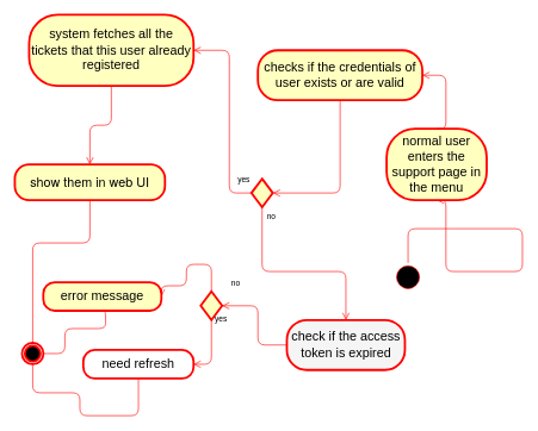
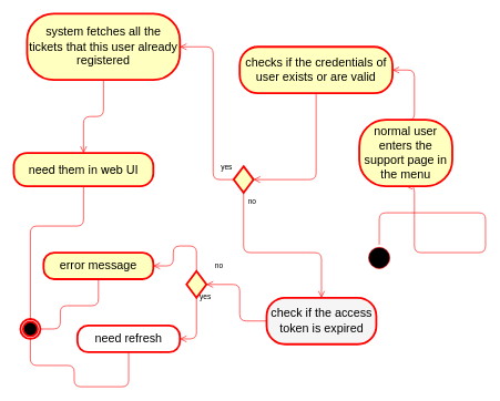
  <mxCell id="0" />
  <mxCell id="1" parent="0" />
  <mxCell id="2" value="" style="ellipse;html=1;shape=startState;fillColor=#000000;strokeColor=#ff0000;" vertex="1" parent="1"><mxGeometry x="550" y="368" width="40" height="40" as="geometry" /></mxCell>
  <mxCell id="3" value="" style="edgeStyle=orthogonalEdgeStyle;html=1;verticalAlign=bottom;endArrow=open;endSize=8;strokeColor=#ff0000;entryX=0.5;entryY=1;entryDx=0;entryDy=0;" edge="1" parent="1" source="2" target="10"><mxGeometry relative="1" as="geometry"><mxPoint x="640" y="120" as="targetPoint" /><mxPoint x="421" y="0" as="sourcePoint" /><Array as="points"><mxPoint x="570" y="320" /><mxPoint x="730" y="320" /><mxPoint x="730" y="380" /><mxPoint x="623" y="380" /></Array></mxGeometry></mxCell>
  <mxCell id="4" value="&lt;span style=&quot;font-size: 18px;&quot;&gt;checks if the credentials of user exists or are valid&lt;/span&gt;&lt;span style=&quot;font-size: 18px;&quot;&gt;&lt;br&gt;&lt;/span&gt;" style="rounded=1;whiteSpace=wrap;html=1;arcSize=40;fontColor=#000000;fillColor=#ffffc0;strokeColor=#ff0000;strokeWidth=3;" vertex="1" parent="1"><mxGeometry x="360" y="70" width="230" height="70" as="geometry" /></mxCell>
  <mxCell id="5" value="system fetches all the tickets that this user already registered" style="rounded=1;whiteSpace=wrap;html=1;arcSize=40;fontColor=#000000;fillColor=#ffffc0;strokeColor=#ff0000;strokeWidth=3;fontSize=18;" vertex="1" parent="1"><mxGeometry x="40" y="20" width="230" height="100" as="geometry" /></mxCell>
  <mxCell id="6" value="" style="edgeStyle=orthogonalEdgeStyle;html=1;verticalAlign=bottom;endArrow=open;endSize=8;strokeColor=#ff0000;fontSize=18;startArrow=none;exitX=0.5;exitY=1;exitDx=0;exitDy=0;entryX=0.5;entryY=0;entryDx=0;entryDy=0;" edge="1" parent="1" source="5" target="9"><mxGeometry relative="1" as="geometry"><mxPoint x="178.556" y="240" as="targetPoint" /><mxPoint x="310.5" y="178" as="sourcePoint" /></mxGeometry></mxCell>
  <mxCell id="7" value="" style="edgeStyle=orthogonalEdgeStyle;html=1;verticalAlign=bottom;endArrow=none;endSize=8;strokeColor=#ff0000;labelBackgroundColor=none;fontFamily=Helvetica;fontSize=18;fontColor=#FFFFFF;exitX=0.5;exitY=1;exitDx=0;exitDy=0;entryX=0.5;entryY=0;entryDx=0;entryDy=0;" edge="1" parent="1" source="9" target="8"><mxGeometry relative="1" as="geometry"><mxPoint x="548" y="410" as="targetPoint" /><mxPoint x="430" y="220" as="sourcePoint" /><Array as="points"><mxPoint x="125" y="340" /><mxPoint x="45" y="340" /></Array></mxGeometry></mxCell>
  <mxCell id="8" value="" style="ellipse;html=1;shape=endState;fillColor=#000000;strokeColor=#ff0000;strokeWidth=3;fontFamily=Helvetica;fontSize=8;fontColor=#FFFFFF;" vertex="1" parent="1"><mxGeometry x="30" y="480" width="30" height="30" as="geometry" /></mxCell>
- <mxCell id="9" value="&lt;span style=&quot;font-family: &amp;quot;Helvetica Neue&amp;quot;;&quot;&gt;show them in web UI&lt;/span&gt;" style="rounded=1;whiteSpace=wrap;html=1;arcSize=40;fontColor=#000000;fillColor=#ffffc0;strokeColor=#ff0000;strokeWidth=3;fontSize=18;" vertex="1" parent="1"><mxGeometry x="20" y="230" width="210" height="50" as="geometry" /></mxCell>
+ <mxCell id="9" value="&lt;span style=&quot;font-family: &amp;quot;Helvetica Neue&amp;quot;;&quot;&gt;need them in web UI&lt;/span&gt;" style="rounded=1;whiteSpace=wrap;html=1;arcSize=40;fontColor=#000000;fillColor=#ffffc0;strokeColor=#ff0000;strokeWidth=3;fontSize=18;" vertex="1" parent="1"><mxGeometry x="20" y="230" width="210" height="50" as="geometry" /></mxCell>
  <mxCell id="10" value="normal user enters the support page in the menu" style="rounded=1;whiteSpace=wrap;html=1;arcSize=40;fontColor=#000000;fillColor=#ffffc0;strokeColor=#ff0000;strokeWidth=3;fontSize=18;" vertex="1" parent="1"><mxGeometry x="540" y="180" width="140" height="100" as="geometry" /></mxCell>
  <mxCell id="11" value="" style="rhombus;whiteSpace=wrap;html=1;fillColor=#ffffc0;strokeColor=#ff0000;strokeWidth=3;fontSize=18;" vertex="1" parent="1"><mxGeometry x="350.88" y="250" width="30" height="40" as="geometry" /></mxCell>
  <mxCell id="12" value="no" style="edgeStyle=orthogonalEdgeStyle;html=1;align=left;verticalAlign=bottom;endArrow=open;endSize=8;strokeColor=#ff0000;exitX=0.5;exitY=1;exitDx=0;exitDy=0;labelBackgroundColor=none;entryX=0.5;entryY=0;entryDx=0;entryDy=0;" edge="1" parent="1" source="11" target="14"><mxGeometry x="-0.84" y="5" relative="1" as="geometry"><mxPoint x="390" y="478" as="targetPoint" /><mxPoint x="591.75" y="577.62" as="sourcePoint" /><Array as="points"><mxPoint x="366" y="380" /><mxPoint x="483" y="380" /></Array><mxPoint as="offset" /></mxGeometry></mxCell>
  <mxCell id="13" value="" style="edgeStyle=orthogonalEdgeStyle;html=1;verticalAlign=bottom;endArrow=open;endSize=8;strokeColor=#ff0000;entryX=1;entryY=0.5;entryDx=0;entryDy=0;exitX=0.5;exitY=0;exitDx=0;exitDy=0;" edge="1" parent="1" source="10" target="4"><mxGeometry relative="1" as="geometry"><mxPoint x="342.51" y="320.95" as="targetPoint" /><Array as="points"><mxPoint x="623" y="105" /></Array><mxPoint x="500" y="308" as="sourcePoint" /></mxGeometry></mxCell>
  <mxCell id="14" value="check if the access token is expired" style="rounded=1;whiteSpace=wrap;html=1;arcSize=40;fontColor=#000000;fillColor=#f5f5f5;strokeColor=#ff0000;strokeWidth=3;fontSize=18;" vertex="1" parent="1"><mxGeometry x="400.5" y="448" width="165.13" height="70" as="geometry" /></mxCell>
  <mxCell id="15" value="" style="rhombus;whiteSpace=wrap;html=1;fillColor=#ffffc0;strokeColor=#ff0000;strokeWidth=3;fontSize=18;" vertex="1" parent="1"><mxGeometry x="280" y="408" width="30" height="40" as="geometry" /></mxCell>
  <mxCell id="16" value="yes" style="edgeStyle=orthogonalEdgeStyle;html=1;align=left;verticalAlign=bottom;endArrow=open;endSize=8;strokeColor=#ff0000;exitX=0.5;exitY=1;exitDx=0;exitDy=0;labelBackgroundColor=none;entryX=1;entryY=0.5;entryDx=0;entryDy=0;" edge="1" parent="1" source="15" target="20"><mxGeometry x="-0.83" y="3" relative="1" as="geometry"><mxPoint x="727.13" y="757.93" as="targetPoint" /><mxPoint x="913.88" y="847.55" as="sourcePoint" /><Array as="points"><mxPoint x="295" y="510" /></Array><mxPoint as="offset" /></mxGeometry></mxCell>
  <mxCell id="17" value="no" style="edgeStyle=orthogonalEdgeStyle;html=1;align=left;verticalAlign=top;endArrow=open;endSize=8;strokeColor=#ff0000;exitX=0.5;exitY=0;exitDx=0;exitDy=0;labelBackgroundColor=none;entryX=1;entryY=0.5;entryDx=0;entryDy=0;" edge="1" parent="1" source="15" target="19"><mxGeometry x="-0.689" y="-26" relative="1" as="geometry"><mxPoint x="460" y="638" as="targetPoint" /><mxPoint x="897" y="883.93" as="sourcePoint" /><mxPoint as="offset" /><Array as="points"><mxPoint x="295" y="370" /><mxPoint x="260" y="370" /><mxPoint x="260" y="400" /></Array></mxGeometry></mxCell>
  <mxCell id="18" value="" style="edgeStyle=orthogonalEdgeStyle;html=1;verticalAlign=bottom;endArrow=open;endSize=8;strokeColor=#ff0000;entryX=1;entryY=0.5;entryDx=0;entryDy=0;exitX=0;exitY=0.5;exitDx=0;exitDy=0;" edge="1" parent="1" source="14" target="15"><mxGeometry relative="1" as="geometry"><mxPoint x="664.64" y="590.88" as="targetPoint" /><Array as="points"><mxPoint x="360" y="483" /><mxPoint x="360" y="428" /></Array><mxPoint x="644.13" y="606.93" as="sourcePoint" /></mxGeometry></mxCell>
- <mxCell id="19" value="error message" style="rounded=1;whiteSpace=wrap;html=1;arcSize=40;fontColor=#000000;fillColor=#ffffc0;strokeColor=#ff0000;strokeWidth=3;fontSize=18;" vertex="1" parent="1"><mxGeometry x="59.87" y="395" width="165.13" height="40" as="geometry" /></mxCell>
+ <mxCell id="19" value="error message" style="rounded=1;whiteSpace=wrap;html=1;arcSize=40;fontColor=#000000;fillColor=#ffffc0;strokeColor=#ff0000;strokeWidth=3;fontSize=18;" vertex="1" parent="1"><mxGeometry x="64.87" y="380" width="165.13" height="40" as="geometry" /></mxCell>
  <mxCell id="20" value="need refresh" style="rounded=1;whiteSpace=wrap;html=1;arcSize=40;fontColor=#000000;fillColor=#ffffff;strokeColor=#ff0000;strokeWidth=3;fontSize=18;" vertex="1" parent="1"><mxGeometry x="115.75" y="490" width="154.25" height="40" as="geometry" /></mxCell>
  <mxCell id="21" value="yes" style="edgeStyle=orthogonalEdgeStyle;html=1;align=left;verticalAlign=top;endArrow=open;endSize=8;strokeColor=#ff0000;exitX=0;exitY=0.5;exitDx=0;exitDy=0;labelBackgroundColor=none;entryX=1;entryY=0.5;entryDx=0;entryDy=0;" edge="1" parent="1" source="11" target="5"><mxGeometry x="-0.555" y="-10" relative="1" as="geometry"><mxPoint x="244" y="410" as="targetPoint" /><mxPoint x="385" y="200" as="sourcePoint" /><mxPoint as="offset" /><Array as="points"><mxPoint x="320" y="270" /><mxPoint x="320" y="70" /></Array></mxGeometry></mxCell>
  <mxCell id="22" value="" style="edgeStyle=orthogonalEdgeStyle;html=1;verticalAlign=bottom;endArrow=none;endSize=8;strokeColor=#ff0000;labelBackgroundColor=none;fontFamily=Helvetica;fontSize=18;fontColor=#FFFFFF;exitX=0.5;exitY=1;exitDx=0;exitDy=0;entryX=1;entryY=0.5;entryDx=0;entryDy=0;" edge="1" parent="1" source="19" target="8"><mxGeometry relative="1" as="geometry"><mxPoint x="70" y="510" as="targetPoint" /><mxPoint x="135" y="290" as="sourcePoint" /><Array as="points"><mxPoint x="147" y="460" /><mxPoint x="90" y="460" /><mxPoint x="90" y="495" /></Array></mxGeometry></mxCell>
  <mxCell id="23" value="" style="edgeStyle=orthogonalEdgeStyle;html=1;verticalAlign=bottom;endArrow=none;endSize=8;strokeColor=#ff0000;labelBackgroundColor=none;fontFamily=Helvetica;fontSize=18;fontColor=#FFFFFF;exitX=0.5;exitY=1;exitDx=0;exitDy=0;entryX=0.5;entryY=1;entryDx=0;entryDy=0;" edge="1" parent="1" source="20" target="8"><mxGeometry relative="1" as="geometry"><mxPoint x="81.28" y="617" as="targetPoint" /><mxPoint x="168.715" y="570" as="sourcePoint" /><Array as="points"><mxPoint x="193" y="582" /><mxPoint x="111" y="582" /><mxPoint x="111" y="550" /><mxPoint x="45" y="550" /></Array></mxGeometry></mxCell>
  <mxCell id="24" value="" style="edgeStyle=orthogonalEdgeStyle;html=1;verticalAlign=bottom;endArrow=open;endSize=8;strokeColor=#ff0000;entryX=1;entryY=0.5;entryDx=0;entryDy=0;exitX=0.5;exitY=1;exitDx=0;exitDy=0;" edge="1" parent="1" source="4" target="11"><mxGeometry relative="1" as="geometry"><mxPoint x="430" y="250" as="targetPoint" /><Array as="points"><mxPoint x="475" y="270" /></Array><mxPoint x="472.565" y="325" as="sourcePoint" /></mxGeometry></mxCell>
